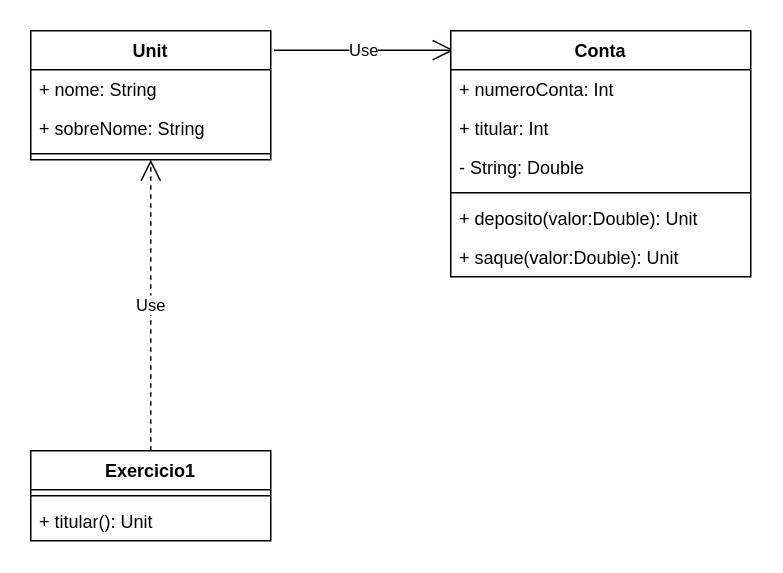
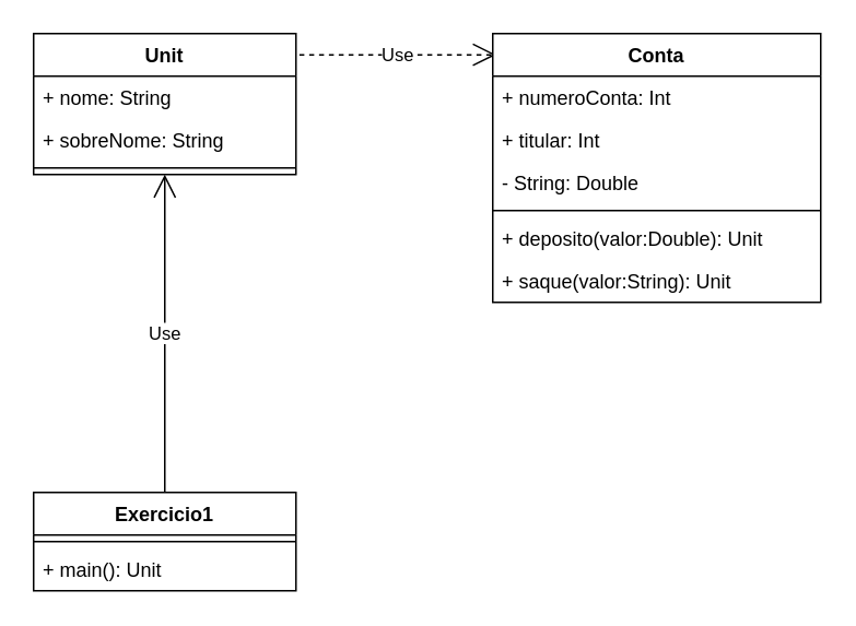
  <mxCell id="0" />
  <mxCell id="1" parent="0" />
- <mxCell id="2" value="Use" style="endArrow=open;endSize=12;dashed=0;html=1;exitX=1.013;exitY=0.151;exitDx=0;exitDy=0;exitPerimeter=0;entryX=0.01;entryY=0.079;entryDx=0;entryDy=0;entryPerimeter=0;" parent="1" source="4" target="8" edge="1"><mxGeometry width="160" relative="1" as="geometry"><mxPoint x="230" y="330" as="sourcePoint" /><mxPoint x="390" y="330" as="targetPoint" /></mxGeometry></mxCell>
- <mxCell id="3" value="Use" style="endArrow=open;endSize=12;dashed=1;html=1;entryX=0.5;entryY=1;entryDx=0;entryDy=0;exitX=0.5;exitY=0;exitDx=0;exitDy=0;" parent="1" source="15" target="4" edge="1"><mxGeometry width="160" relative="1" as="geometry"><mxPoint x="180" y="190" as="sourcePoint" /><mxPoint x="390" y="330" as="targetPoint" /></mxGeometry></mxCell>
+ <mxCell id="2" value="Use" style="endArrow=open;endSize=12;dashed=1;html=1;exitX=1.013;exitY=0.151;exitDx=0;exitDy=0;exitPerimeter=0;entryX=0.01;entryY=0.079;entryDx=0;entryDy=0;entryPerimeter=0;" parent="1" source="4" target="8" edge="1"><mxGeometry width="160" relative="1" as="geometry"><mxPoint x="230" y="330" as="sourcePoint" /><mxPoint x="390" y="330" as="targetPoint" /></mxGeometry></mxCell>
+ <mxCell id="3" value="Use" style="endArrow=open;endSize=12;dashed=0;html=1;entryX=0.5;entryY=1;entryDx=0;entryDy=0;exitX=0.5;exitY=0;exitDx=0;exitDy=0;" parent="1" source="15" target="4" edge="1"><mxGeometry width="160" relative="1" as="geometry"><mxPoint x="180" y="190" as="sourcePoint" /><mxPoint x="390" y="330" as="targetPoint" /></mxGeometry></mxCell>
  <mxCell id="4" value="Unit" style="swimlane;fontStyle=1;align=center;verticalAlign=top;childLayout=stackLayout;horizontal=1;startSize=26;horizontalStack=0;resizeParent=1;resizeParentMax=0;resizeLast=0;collapsible=1;marginBottom=0;" parent="1" vertex="1"><mxGeometry x="20" y="20" width="160" height="86" as="geometry" /></mxCell>
  <mxCell id="5" value="+ nome: String" style="text;strokeColor=none;fillColor=none;align=left;verticalAlign=top;spacingLeft=4;spacingRight=4;overflow=hidden;rotatable=0;points=[[0,0.5],[1,0.5]];portConstraint=eastwest;" parent="4" vertex="1"><mxGeometry y="26" width="160" height="26" as="geometry" /></mxCell>
  <mxCell id="6" value="+ sobreNome: String" style="text;strokeColor=none;fillColor=none;align=left;verticalAlign=top;spacingLeft=4;spacingRight=4;overflow=hidden;rotatable=0;points=[[0,0.5],[1,0.5]];portConstraint=eastwest;" parent="4" vertex="1"><mxGeometry y="52" width="160" height="26" as="geometry" /></mxCell>
  <mxCell id="7" value="" style="line;strokeWidth=1;fillColor=none;align=left;verticalAlign=middle;spacingTop=-1;spacingLeft=3;spacingRight=3;rotatable=0;labelPosition=right;points=[];portConstraint=eastwest;" parent="4" vertex="1"><mxGeometry y="78" width="160" height="8" as="geometry" /></mxCell>
  <mxCell id="8" value="Conta" style="swimlane;fontStyle=1;align=center;verticalAlign=top;childLayout=stackLayout;horizontal=1;startSize=26;horizontalStack=0;resizeParent=1;resizeParentMax=0;resizeLast=0;collapsible=1;marginBottom=0;" parent="1" vertex="1"><mxGeometry x="300" y="20" width="200" height="164" as="geometry" /></mxCell>
  <mxCell id="9" value="+ numeroConta: Int" style="text;strokeColor=none;fillColor=none;align=left;verticalAlign=top;spacingLeft=4;spacingRight=4;overflow=hidden;rotatable=0;points=[[0,0.5],[1,0.5]];portConstraint=eastwest;" parent="8" vertex="1"><mxGeometry y="26" width="200" height="26" as="geometry" /></mxCell>
  <mxCell id="10" value="+ titular: Int" style="text;strokeColor=none;fillColor=none;align=left;verticalAlign=top;spacingLeft=4;spacingRight=4;overflow=hidden;rotatable=0;points=[[0,0.5],[1,0.5]];portConstraint=eastwest;" parent="8" vertex="1"><mxGeometry y="52" width="200" height="26" as="geometry" /></mxCell>
  <mxCell id="11" value="- String: Double" style="text;strokeColor=none;fillColor=none;align=left;verticalAlign=top;spacingLeft=4;spacingRight=4;overflow=hidden;rotatable=0;points=[[0,0.5],[1,0.5]];portConstraint=eastwest;" parent="8" vertex="1"><mxGeometry y="78" width="200" height="26" as="geometry" /></mxCell>
  <mxCell id="12" value="" style="line;strokeWidth=1;fillColor=none;align=left;verticalAlign=middle;spacingTop=-1;spacingLeft=3;spacingRight=3;rotatable=0;labelPosition=right;points=[];portConstraint=eastwest;" parent="8" vertex="1"><mxGeometry y="104" width="200" height="8" as="geometry" /></mxCell>
  <mxCell id="13" value="+ deposito(valor:Double): Unit" style="text;strokeColor=none;fillColor=none;align=left;verticalAlign=top;spacingLeft=4;spacingRight=4;overflow=hidden;rotatable=0;points=[[0,0.5],[1,0.5]];portConstraint=eastwest;" parent="8" vertex="1"><mxGeometry y="112" width="200" height="26" as="geometry" /></mxCell>
- <mxCell id="14" value="+ saque(valor:Double): Unit" style="text;strokeColor=none;fillColor=none;align=left;verticalAlign=top;spacingLeft=4;spacingRight=4;overflow=hidden;rotatable=0;points=[[0,0.5],[1,0.5]];portConstraint=eastwest;" parent="8" vertex="1"><mxGeometry y="138" width="200" height="26" as="geometry" /></mxCell>
+ <mxCell id="14" value="+ saque(valor:String): Unit" style="text;strokeColor=none;fillColor=none;align=left;verticalAlign=top;spacingLeft=4;spacingRight=4;overflow=hidden;rotatable=0;points=[[0,0.5],[1,0.5]];portConstraint=eastwest;" parent="8" vertex="1"><mxGeometry y="138" width="200" height="26" as="geometry" /></mxCell>
  <mxCell id="15" value="Exercicio1" style="swimlane;fontStyle=1;align=center;verticalAlign=top;childLayout=stackLayout;horizontal=1;startSize=26;horizontalStack=0;resizeParent=1;resizeParentMax=0;resizeLast=0;collapsible=1;marginBottom=0;" parent="1" vertex="1"><mxGeometry x="20" y="300" width="160" height="60" as="geometry" /></mxCell>
  <mxCell id="16" value="" style="line;strokeWidth=1;fillColor=none;align=left;verticalAlign=middle;spacingTop=-1;spacingLeft=3;spacingRight=3;rotatable=0;labelPosition=right;points=[];portConstraint=eastwest;" parent="15" vertex="1"><mxGeometry y="26" width="160" height="8" as="geometry" /></mxCell>
- <mxCell id="17" value="+ titular(): Unit " style="text;strokeColor=none;fillColor=none;align=left;verticalAlign=top;spacingLeft=4;spacingRight=4;overflow=hidden;rotatable=0;points=[[0,0.5],[1,0.5]];portConstraint=eastwest;" parent="15" vertex="1"><mxGeometry y="34" width="160" height="26" as="geometry" /></mxCell>
+ <mxCell id="17" value="+ main(): Unit " style="text;strokeColor=none;fillColor=none;align=left;verticalAlign=top;spacingLeft=4;spacingRight=4;overflow=hidden;rotatable=0;points=[[0,0.5],[1,0.5]];portConstraint=eastwest;" parent="15" vertex="1"><mxGeometry y="34" width="160" height="26" as="geometry" /></mxCell>
